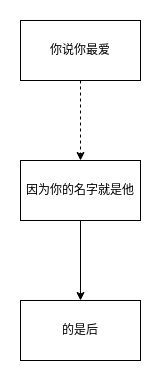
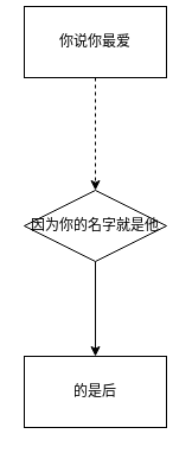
  <mxCell id="0" />
  <mxCell id="1" parent="0" />
  <mxCell id="2" value="" style="edgeStyle=orthogonalEdgeStyle;rounded=0;orthogonalLoop=1;jettySize=auto;html=1;dashed=1;" edge="1" parent="1" source="3" target="5"><mxGeometry relative="1" as="geometry" /></mxCell>
- <mxCell id="3" value="你说你最爱" style="rounded=0;whiteSpace=wrap;html=1;" vertex="1" parent="1"><mxGeometry x="20" y="20" width="120" height="60" as="geometry" /></mxCell>
+ <mxCell id="3" value="你说你最爱" style="rounded=0;whiteSpace=wrap;html=1;" vertex="1" parent="1"><mxGeometry x="20" y="5" width="120" height="60" as="geometry" /></mxCell>
  <mxCell id="4" value="" style="edgeStyle=orthogonalEdgeStyle;rounded=0;orthogonalLoop=1;jettySize=auto;html=1;" edge="1" parent="1" source="5" target="6"><mxGeometry relative="1" as="geometry" /></mxCell>
- <mxCell id="5" value="因为你的名字就是他" style="rounded=0;whiteSpace=wrap;html=1;" vertex="1" parent="1"><mxGeometry x="20" y="160" width="120" height="60" as="geometry" /></mxCell>
+ <mxCell id="5" value="因为你的名字就是他" style="rhombus;whiteSpace=wrap;html=1;" vertex="1" parent="1"><mxGeometry x="20" y="160" width="120" height="60" as="geometry" /></mxCell>
  <mxCell id="6" value="的是后" style="whiteSpace=wrap;html=1;rounded=0;" vertex="1" parent="1"><mxGeometry x="20" y="300" width="120" height="60" as="geometry" /></mxCell>
